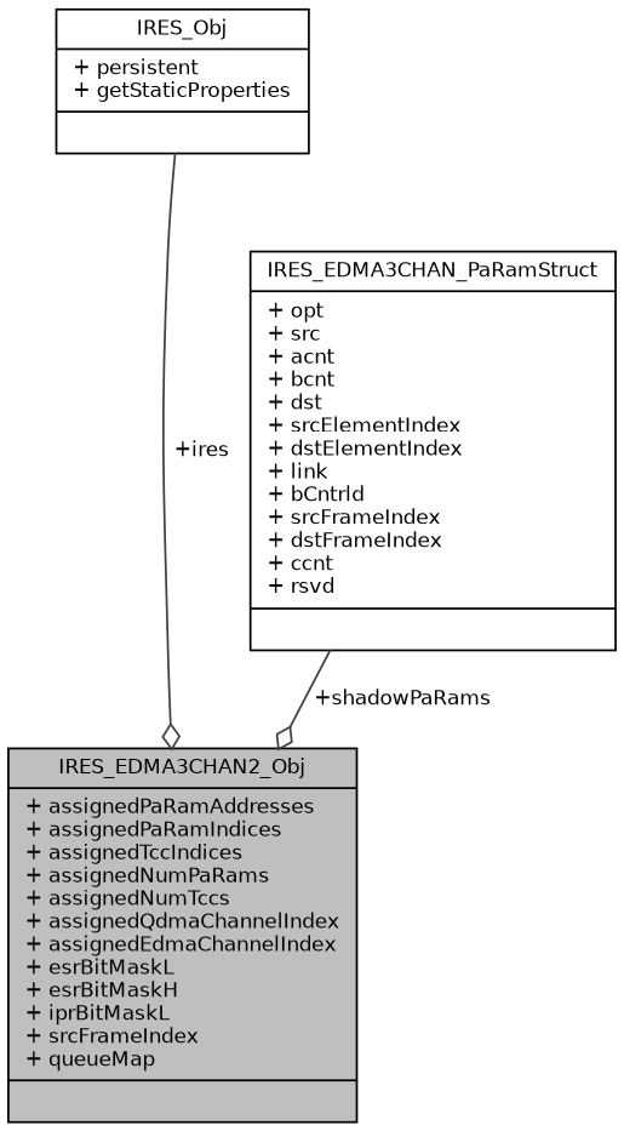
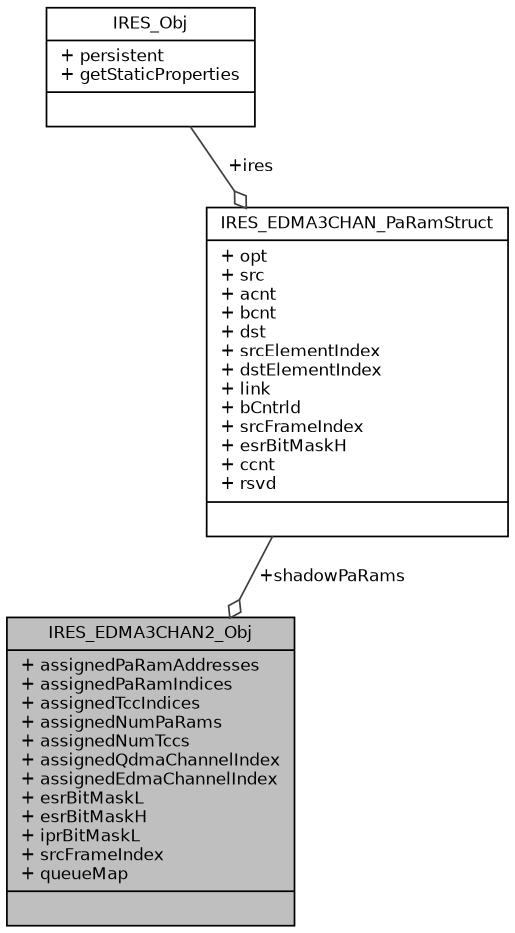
  digraph {
    node [color=black fillcolor=white fontname=Helvetica fontsize=10 shape=record style=filled]
    edge [arrowhead=odiamond color=grey25 fontname=Helvetica fontsize=10 labelfontname=Helvetica labelfontsize=10 style=solid]
    n1 [fillcolor=grey75 fontcolor=black height=0.2 label="{IRES_EDMA3CHAN2_Obj\n|+ assignedPaRamAddresses\l+ assignedPaRamIndices\l+ assignedTccIndices\l+ assignedNumPaRams\l+ assignedNumTccs\l+ assignedQdmaChannelIndex\l+ assignedEdmaChannelIndex\l+ esrBitMaskL\l+ esrBitMaskH\l+ iprBitMaskL\l+ srcFrameIndex\l+ queueMap\l|}" width=0.4]
    n2 [height=0.2 label="{IRES_Obj\n|+ persistent\l+ getStaticProperties\l|}" width=0.4]
-   n3 [height=0.2 label="{IRES_EDMA3CHAN_PaRamStruct\n|+ opt\l+ src\l+ acnt\l+ bcnt\l+ dst\l+ srcElementIndex\l+ dstElementIndex\l+ link\l+ bCntrld\l+ srcFrameIndex\l+ dstFrameIndex\l+ ccnt\l+ rsvd\l|}" width=0.4]
-   n2 -> n1 [label=" +ires"]
+   n3 [height=0.2 label="{IRES_EDMA3CHAN_PaRamStruct\n|+ opt\l+ src\l+ acnt\l+ bcnt\l+ dst\l+ srcElementIndex\l+ dstElementIndex\l+ link\l+ bCntrld\l+ srcFrameIndex\l+ esrBitMaskH\l+ ccnt\l+ rsvd\l|}" width=0.4]
+   n2 -> n3 [label=" +ires"]
    n3 -> n1 [label=" +shadowPaRams"]
  }
